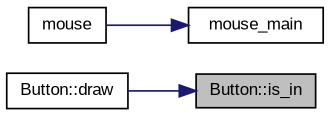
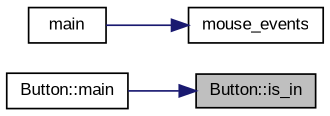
  digraph {
    fontname="Liberation Sans"
    rankdir=RL
    node [color=black fillcolor=white fontname="Liberation Sans" fontsize=10 shape=record style=filled]
    edge [color=midnightblue dir=back fontname="Liberation Sans" fontsize=10 labelfontname=Helvetica labelfontsize=10 style=solid]
    n1 [fillcolor=grey75 fontcolor=black height=0.2 label="Button::is_in" width=0.4]
-   n2 [height=0.2 label="Button::draw" width=0.4]
-   n3 [height=0.2 label=mouse_main width=0.4]
-   n4 [height=0.2 label=mouse width=0.4]
+   n2 [height=0.2 label="Button::main" width=0.4]
+   n3 [height=0.2 label=mouse_events width=0.4]
+   n4 [height=0.2 label=main width=0.4]
    n1 -> n2
    n3 -> n4
  }
